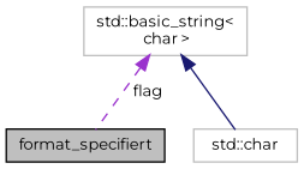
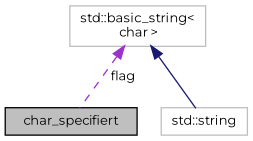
  digraph {
    fontname=Montserrat
    node [color=grey75 fontname=Montserrat fontsize=10 shape=record]
    edge [dir=back fontname=Montserrat fontsize=10 labelfontname=Helvetica labelfontsize=10]
-   n1 [color=black fillcolor=grey75 fontcolor=black height=0.2 label=format_specifiert style=filled width=0.4]
-   n2 [height=0.2 label="std::char" width=0.4]
+   n1 [color=black fillcolor=grey75 fontcolor=black height=0.2 label=char_specifiert style=filled width=0.4]
+   n2 [height=0.2 label="std::string" width=0.4]
    n3 [height=0.2 label="std::basic_string\<\l char \>" width=0.4]
    n3 -> n1 [color=darkorchid3 label=" flag" style=dashed]
    n3 -> n2 [color=midnightblue style=solid]
  }
